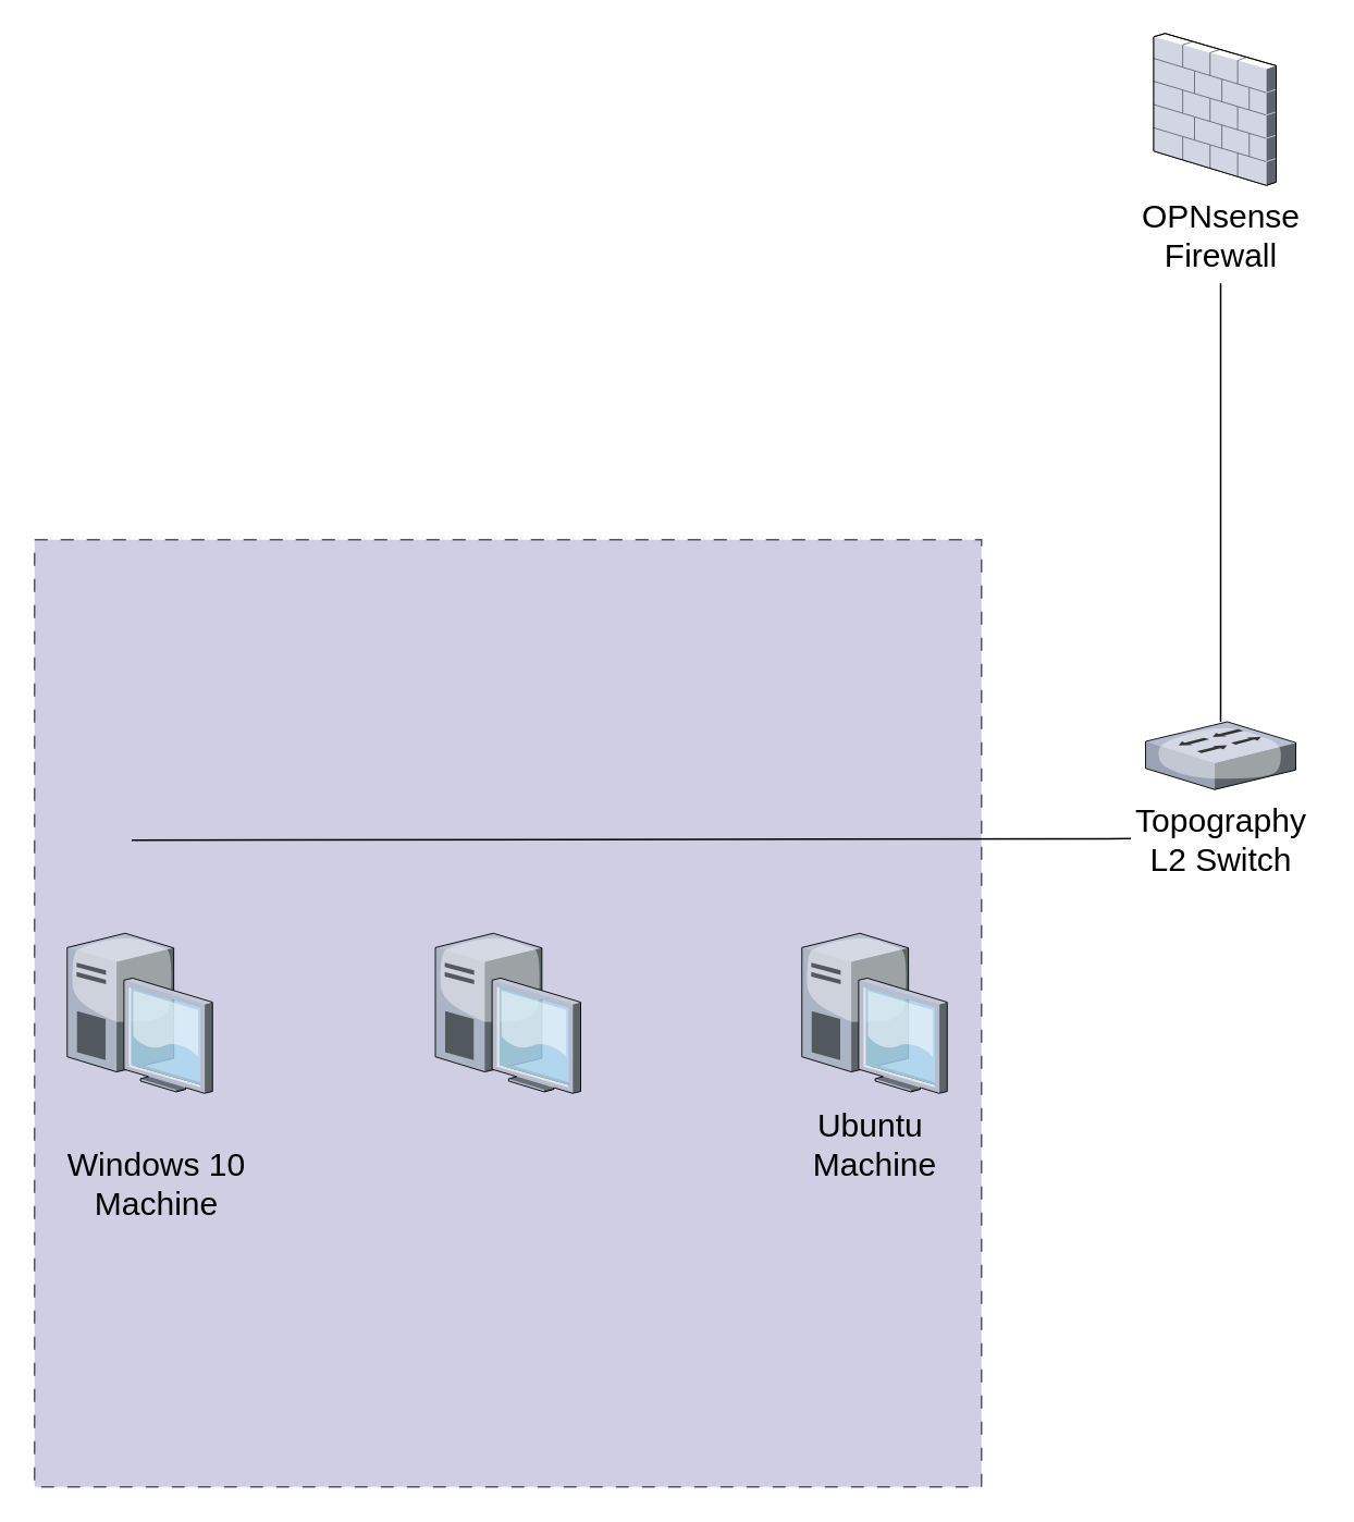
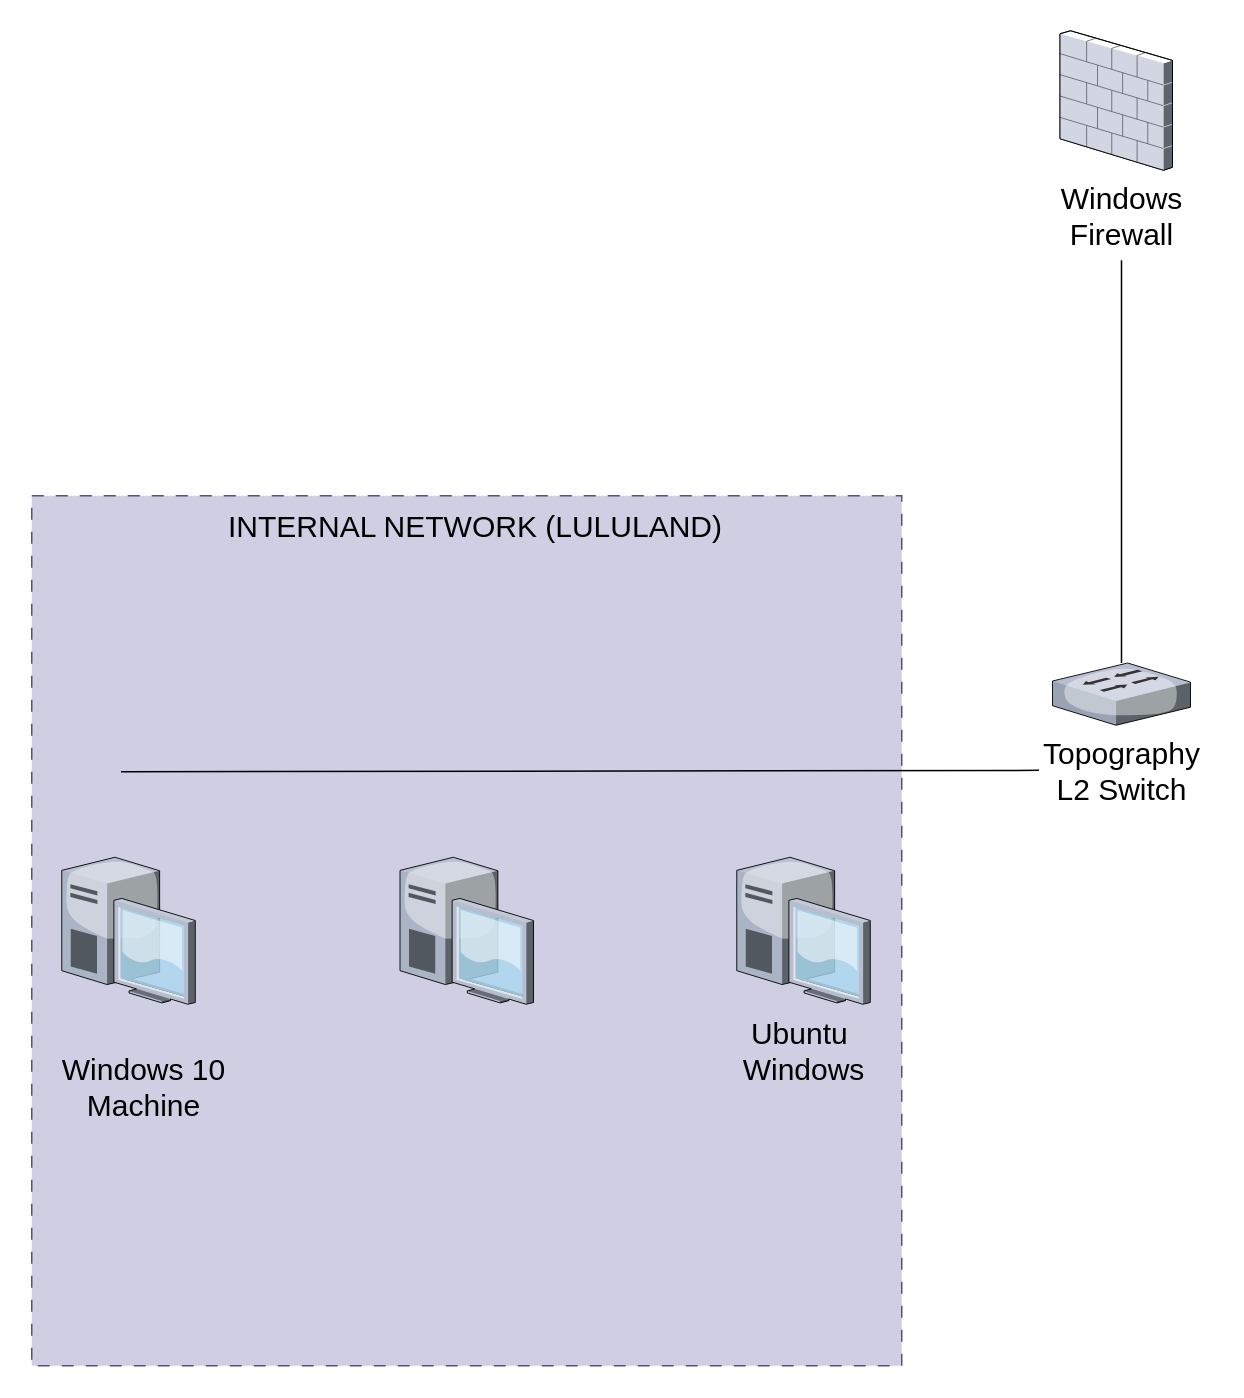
  <mxCell id="0" style=";html=1;" />
  <mxCell id="1" style=";html=1;" parent="0" />
  <mxCell id="2" value="" style="whiteSpace=wrap;html=1;aspect=fixed;fillColor=#d0cee2;strokeColor=#56517e;dashed=1;dashPattern=8 8;shadow=0;" vertex="1" parent="1"><mxGeometry x="20.5" y="330" width="580" height="580" as="geometry" /></mxCell>
  <mxCell id="3" value="" style="group;perimeterSpacing=1;strokeWidth=1;shadow=0;" vertex="1" connectable="0" parent="1"><mxGeometry x="687" y="20" width="120" height="153" as="geometry" /></mxCell>
  <mxCell id="4" value="" style="verticalLabelPosition=bottom;sketch=0;aspect=fixed;html=1;verticalAlign=top;strokeColor=none;align=center;outlineConnect=0;shape=mxgraph.citrix.firewall;" vertex="1" parent="3"><mxGeometry x="19" width="75" height="93" as="geometry" /></mxCell>
- <mxCell id="5" value="&lt;font style=&quot;font-size: 20px;&quot;&gt;OPNsense&lt;/font&gt;&lt;div&gt;&lt;font style=&quot;font-size: 20px;&quot;&gt;Firewall&lt;/font&gt;&lt;/div&gt;" style="text;html=1;align=center;verticalAlign=middle;resizable=0;points=[];autosize=1;strokeColor=none;fillColor=none;" vertex="1" parent="3"><mxGeometry y="93" width="120" height="60" as="geometry" /></mxCell>
+ <mxCell id="5" value="&lt;font style=&quot;font-size: 20px;&quot;&gt;Windows&lt;/font&gt;&lt;div&gt;&lt;font style=&quot;font-size: 20px;&quot;&gt;Firewall&lt;/font&gt;&lt;/div&gt;" style="text;html=1;align=center;verticalAlign=middle;resizable=0;points=[];autosize=1;strokeColor=none;fillColor=none;" vertex="1" parent="3"><mxGeometry y="93" width="120" height="60" as="geometry" /></mxCell>
  <mxCell id="6" value="" style="group" vertex="1" connectable="0" parent="1"><mxGeometry x="692" y="441.5" width="110" height="101.5" as="geometry" /></mxCell>
  <mxCell id="7" value="" style="verticalLabelPosition=bottom;sketch=0;aspect=fixed;html=1;verticalAlign=top;strokeColor=none;align=center;outlineConnect=0;shape=mxgraph.citrix.switch;" vertex="1" parent="6"><mxGeometry x="9" width="92" height="41.5" as="geometry" /></mxCell>
  <mxCell id="8" value="&lt;font style=&quot;font-size: 20px;&quot;&gt;Topography&lt;/font&gt;&lt;div&gt;&lt;font style=&quot;font-size: 20px;&quot;&gt;L2 Switch&lt;/font&gt;&lt;/div&gt;" style="text;html=1;align=center;verticalAlign=middle;resizable=0;points=[];autosize=1;strokeColor=none;fillColor=none;" vertex="1" parent="6"><mxGeometry y="41.5" width="110" height="60" as="geometry" /></mxCell>
  <mxCell id="9" style="edgeStyle=orthogonalEdgeStyle;rounded=0;orthogonalLoop=1;jettySize=auto;html=1;endArrow=none;endFill=0;" edge="1" parent="1" source="5" target="7"><mxGeometry relative="1" as="geometry" /></mxCell>
+ <mxCell id="10" value="&lt;font style=&quot;font-size: 20px;&quot;&gt;INTERNAL NETWORK (LULULAND)&lt;/font&gt;" style="text;html=1;align=center;verticalAlign=middle;resizable=0;points=[];autosize=1;strokeColor=none;fillColor=none;" vertex="1" parent="1"><mxGeometry x="140.5" y="330" width="350" height="40" as="geometry" /></mxCell>
  <mxCell id="11" value="" style="verticalLabelPosition=bottom;sketch=0;aspect=fixed;html=1;verticalAlign=top;strokeColor=none;align=center;outlineConnect=0;shape=mxgraph.citrix.desktop;" vertex="1" parent="1"><mxGeometry x="40.5" y="571" width="89" height="98" as="geometry" /></mxCell>
  <mxCell id="12" value="" style="verticalLabelPosition=bottom;sketch=0;aspect=fixed;html=1;verticalAlign=top;strokeColor=none;align=center;outlineConnect=0;shape=mxgraph.citrix.desktop;" vertex="1" parent="1"><mxGeometry x="266" y="571" width="89" height="98" as="geometry" /></mxCell>
  <mxCell id="13" value="" style="verticalLabelPosition=bottom;sketch=0;aspect=fixed;html=1;verticalAlign=top;strokeColor=none;align=center;outlineConnect=0;shape=mxgraph.citrix.desktop;" vertex="1" parent="1"><mxGeometry x="490.5" y="571" width="89" height="98" as="geometry" /></mxCell>
  <mxCell id="14" value="&lt;font style=&quot;font-size: 20px;&quot;&gt;Windows 10&lt;/font&gt;&lt;div&gt;&lt;font style=&quot;font-size: 20px;&quot;&gt;Machine&lt;/font&gt;&lt;/div&gt;" style="text;html=1;align=center;verticalAlign=middle;resizable=0;points=[];autosize=1;strokeColor=none;fillColor=none;" vertex="1" parent="1"><mxGeometry x="30" y="694" width="130" height="60" as="geometry" /></mxCell>
- <mxCell id="15" value="&lt;div&gt;&lt;font style=&quot;font-size: 20px;&quot;&gt;Ubuntu&amp;nbsp;&lt;/font&gt;&lt;/div&gt;&lt;div&gt;&lt;font style=&quot;font-size: 20px;&quot;&gt;Machine&lt;/font&gt;&lt;/div&gt;" style="text;html=1;align=center;verticalAlign=middle;resizable=0;points=[];autosize=1;strokeColor=none;fillColor=none;" vertex="1" parent="1"><mxGeometry x="485" y="670" width="100" height="60" as="geometry" /></mxCell>
+ <mxCell id="15" value="&lt;div&gt;&lt;font style=&quot;font-size: 20px;&quot;&gt;Ubuntu&amp;nbsp;&lt;/font&gt;&lt;/div&gt;&lt;div&gt;&lt;font style=&quot;font-size: 20px;&quot;&gt;Windows&lt;/font&gt;&lt;/div&gt;" style="text;html=1;align=center;verticalAlign=middle;resizable=0;points=[];autosize=1;strokeColor=none;fillColor=none;" vertex="1" parent="1"><mxGeometry x="485" y="670" width="100" height="60" as="geometry" /></mxCell>
  <mxCell id="16" style="edgeStyle=none;rounded=0;orthogonalLoop=1;jettySize=auto;html=1;endArrow=none;endFill=0;" edge="1" parent="1" source="8"><mxGeometry relative="1" as="geometry"><mxPoint x="80" y="514" as="targetPoint" /></mxGeometry></mxCell>
